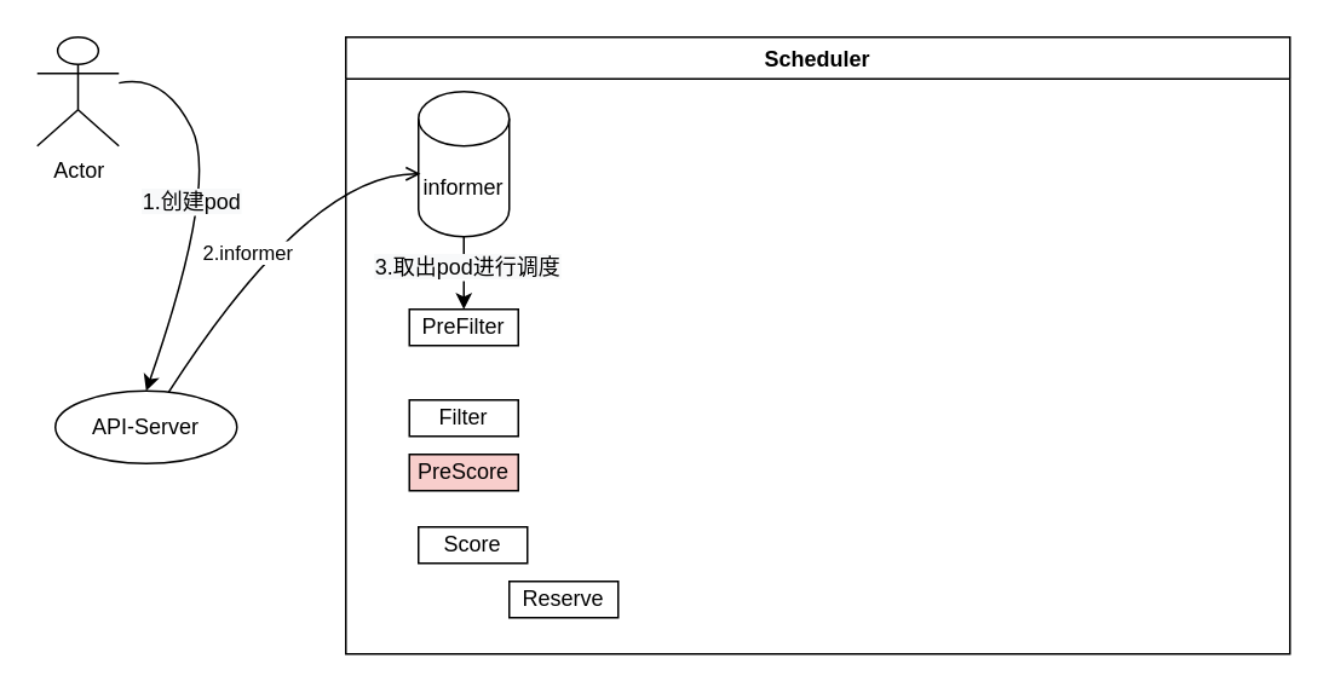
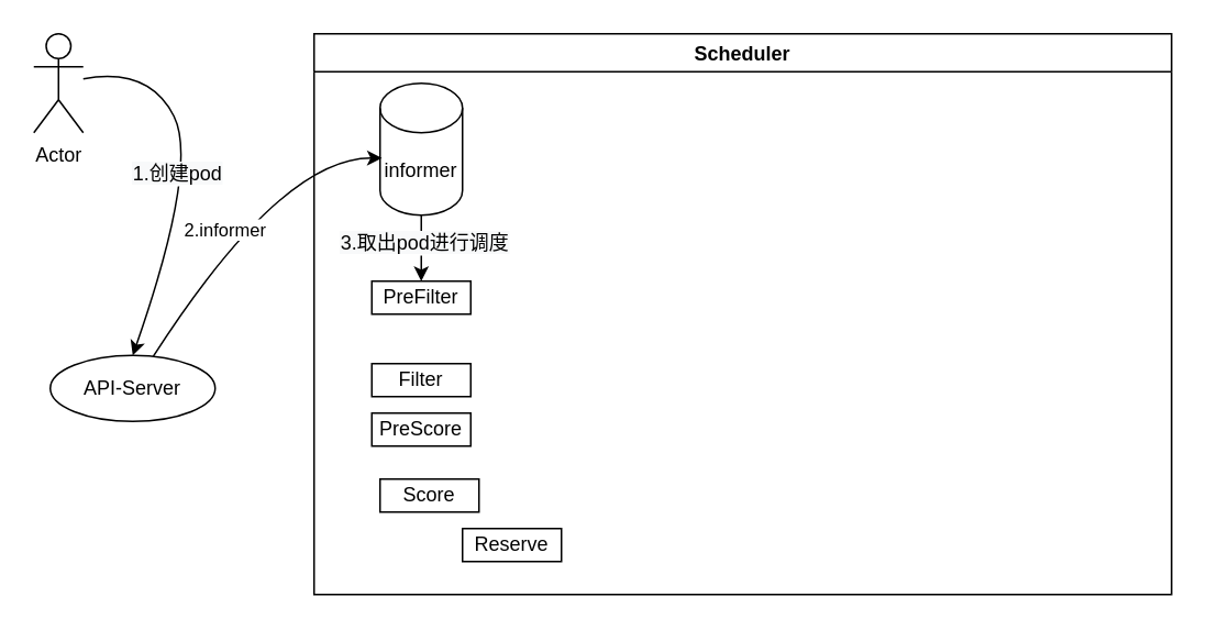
  <mxCell id="0" />
  <mxCell id="1" parent="0" />
- <mxCell id="2" value="Actor" style="shape=umlActor;verticalLabelPosition=bottom;verticalAlign=top;html=1;outlineConnect=0;" vertex="1" parent="1"><mxGeometry x="20" y="20" width="45" height="60" as="geometry" /></mxCell>
+ <mxCell id="2" value="Actor" style="shape=umlActor;verticalLabelPosition=bottom;verticalAlign=top;html=1;outlineConnect=0;" vertex="1" parent="1"><mxGeometry x="20" y="20" width="30" height="60" as="geometry" /></mxCell>
  <mxCell id="3" value="API-Server" style="ellipse;whiteSpace=wrap;html=1;" vertex="1" parent="1"><mxGeometry x="30" y="215" width="100" height="40" as="geometry" /></mxCell>
  <mxCell id="4" value="" style="curved=1;endArrow=classic;html=1;rounded=0;entryX=0.5;entryY=0;entryDx=0;entryDy=0;" edge="1" parent="1" source="2" target="3"><mxGeometry width="50" height="50" relative="1" as="geometry"><mxPoint x="360" y="180" as="sourcePoint" /><mxPoint x="410" y="130" as="targetPoint" /><Array as="points"><mxPoint x="90" y="40" /><mxPoint x="120" y="100" /></Array></mxGeometry></mxCell>
  <mxCell id="5" value="&lt;span style=&quot;font-size: 12px ; background-color: rgb(248 , 249 , 250)&quot;&gt;1.创建pod&lt;/span&gt;" style="edgeLabel;html=1;align=center;verticalAlign=middle;resizable=0;points=[];" vertex="1" connectable="0" parent="4"><mxGeometry x="0.061" y="-1" relative="1" as="geometry"><mxPoint x="-8" y="-9" as="offset" /></mxGeometry></mxCell>
  <mxCell id="6" value="Scheduler" style="swimlane;" vertex="1" parent="1"><mxGeometry x="190" y="20" width="520" height="340" as="geometry" /></mxCell>
  <mxCell id="7" style="edgeStyle=orthogonalEdgeStyle;rounded=0;orthogonalLoop=1;jettySize=auto;html=1;" edge="1" parent="6" source="9" target="10"><mxGeometry relative="1" as="geometry" /></mxCell>
  <mxCell id="8" value="&lt;span style=&quot;font-size: 12px ; background-color: rgb(248 , 249 , 250)&quot;&gt;3.取出pod进行调度&lt;/span&gt;" style="edgeLabel;html=1;align=center;verticalAlign=middle;resizable=0;points=[];" vertex="1" connectable="0" parent="7"><mxGeometry x="-0.196" y="1" relative="1" as="geometry"><mxPoint as="offset" /></mxGeometry></mxCell>
  <mxCell id="9" value="informer" style="shape=cylinder3;whiteSpace=wrap;html=1;boundedLbl=1;backgroundOutline=1;size=15;" vertex="1" parent="6"><mxGeometry x="40" y="30" width="50" height="80" as="geometry" /></mxCell>
  <mxCell id="10" value="PreFilter" style="rounded=0;whiteSpace=wrap;html=1;" vertex="1" parent="6"><mxGeometry x="35" y="150" width="60" height="20" as="geometry" /></mxCell>
  <mxCell id="11" value="Filter" style="rounded=0;whiteSpace=wrap;html=1;" vertex="1" parent="6"><mxGeometry x="35" y="200" width="60" height="20" as="geometry" /></mxCell>
- <mxCell id="12" value="PreScore" style="rounded=0;whiteSpace=wrap;html=1;fillColor=#f8cecc;" vertex="1" parent="6"><mxGeometry x="35" y="230" width="60" height="20" as="geometry" /></mxCell>
+ <mxCell id="12" value="PreScore" style="rounded=0;whiteSpace=wrap;html=1;" vertex="1" parent="6"><mxGeometry x="35" y="230" width="60" height="20" as="geometry" /></mxCell>
  <mxCell id="13" value="Score" style="rounded=0;whiteSpace=wrap;html=1;" vertex="1" parent="6"><mxGeometry x="40" y="270" width="60" height="20" as="geometry" /></mxCell>
  <mxCell id="14" value="Reserve" style="rounded=0;whiteSpace=wrap;html=1;" vertex="1" parent="6"><mxGeometry x="90" y="300" width="60" height="20" as="geometry" /></mxCell>
- <mxCell id="15" value="" style="curved=1;endArrow=open;html=1;rounded=0;entryX=0.023;entryY=0.567;entryDx=0;entryDy=0;entryPerimeter=0;" edge="1" parent="1" source="3" target="9"><mxGeometry width="50" height="50" relative="1" as="geometry"><mxPoint x="320" y="160" as="sourcePoint" /><mxPoint x="370" y="110" as="targetPoint" /><Array as="points"><mxPoint x="170" y="95" /></Array></mxGeometry></mxCell>
+ <mxCell id="15" value="" style="curved=1;endArrow=classic;html=1;rounded=0;entryX=0.023;entryY=0.567;entryDx=0;entryDy=0;entryPerimeter=0;" edge="1" parent="1" source="3" target="9"><mxGeometry width="50" height="50" relative="1" as="geometry"><mxPoint x="320" y="160" as="sourcePoint" /><mxPoint x="370" y="110" as="targetPoint" /><Array as="points"><mxPoint x="170" y="95" /></Array></mxGeometry></mxCell>
  <mxCell id="16" value="2.informer" style="edgeLabel;html=1;align=center;verticalAlign=middle;resizable=0;points=[];" vertex="1" connectable="0" parent="15"><mxGeometry x="-0.096" y="-1" relative="1" as="geometry"><mxPoint x="-8" as="offset" /></mxGeometry></mxCell>
